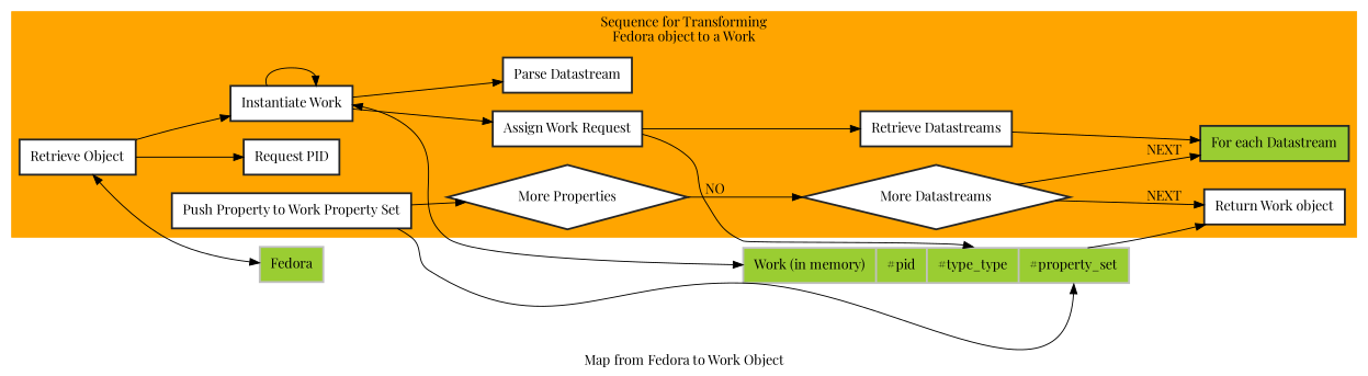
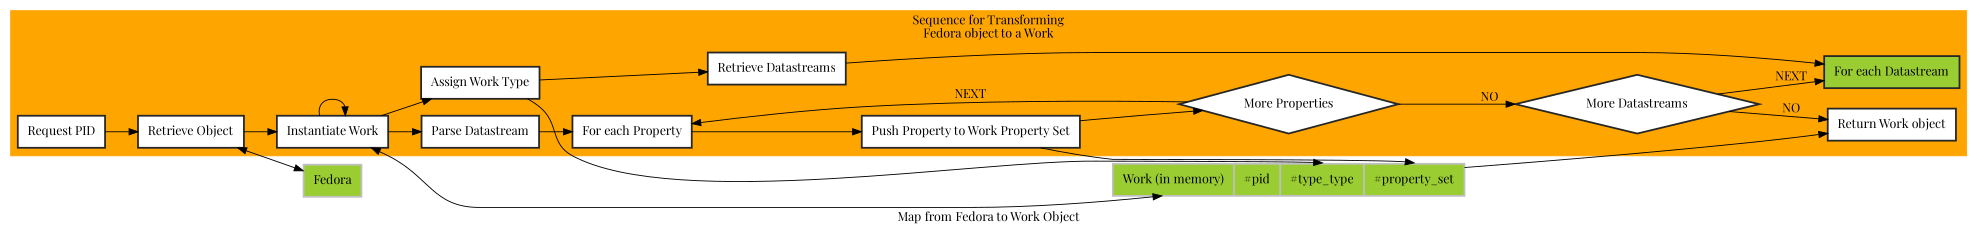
  digraph {
    compound=true
    fontname="Playfair Display"
    label="Map from Fedora to Work Object"
    rankdir=LR
    node [color=grey15 fillcolor=white fontname="Playfair Display" margin="0.15, 0.125" penwidth=2 shape=record style=filled]
    edge [fontname="Playfair Display"]
    n1 [color=grey fillcolor=olivedrab3 label=Fedora]
    n2 [color=grey fillcolor=olivedrab3 label="{ <f0> Work (in memory) | <f1> #pid | <f2> #type_type | <f3> #property_set }"]
    n3 [label="Request PID"]
    n4 [label="Retrieve Object"]
    n5 [label="Instantiate Work"]
-   n6 [label="Assign Work Request"]
+   n6 [label="Assign Work Type"]
    n7 [label="Retrieve Datastreams"]
    n8 [fillcolor=olivedrab3 label="For each Datastream"]
    n9 [label="Parse Datastream"]
+   n10 [label="For each Property"]
    n11 [label="Push Property to Work Property Set"]
    n12 [label="More Properties" shape=diamond]
    n13 [label="More Datastreams" shape=diamond]
    n14 [label="Return Work object"]
    subgraph sub_1 {
      label=Records
      n1
      n2
    }
    subgraph cluster_2 {
      color=orange
      label="Sequence for Transforming\nFedora object to a Work"
      style=filled
      n3
      n4
      n5
      n6
      n7
      n8
      n9
+     n10
      n11
      n12
      n13
      n14
    }
    n2 -> n14
-   n4 -> n3
+   n3 -> n4
    n4 -> n1 [dir=both]
    n4 -> n5
    n5 -> n2 [dir=both]
    n5 -> n5
    n5 -> n6
    n5 -> n9
    n6 -> n2 [headport=f2]
    n6 -> n7
    n7 -> n8
+   n9 -> n10
+   n10 -> n11
    n11 -> n2 [headport=f3]
    n11 -> n12
+   n12 -> n10 [label=NEXT]
    n12 -> n13 [label=NO]
    n13 -> n8 [label=NEXT]
-   n13 -> n14 [label=NEXT]
+   n13 -> n14 [label=NO]
  }
